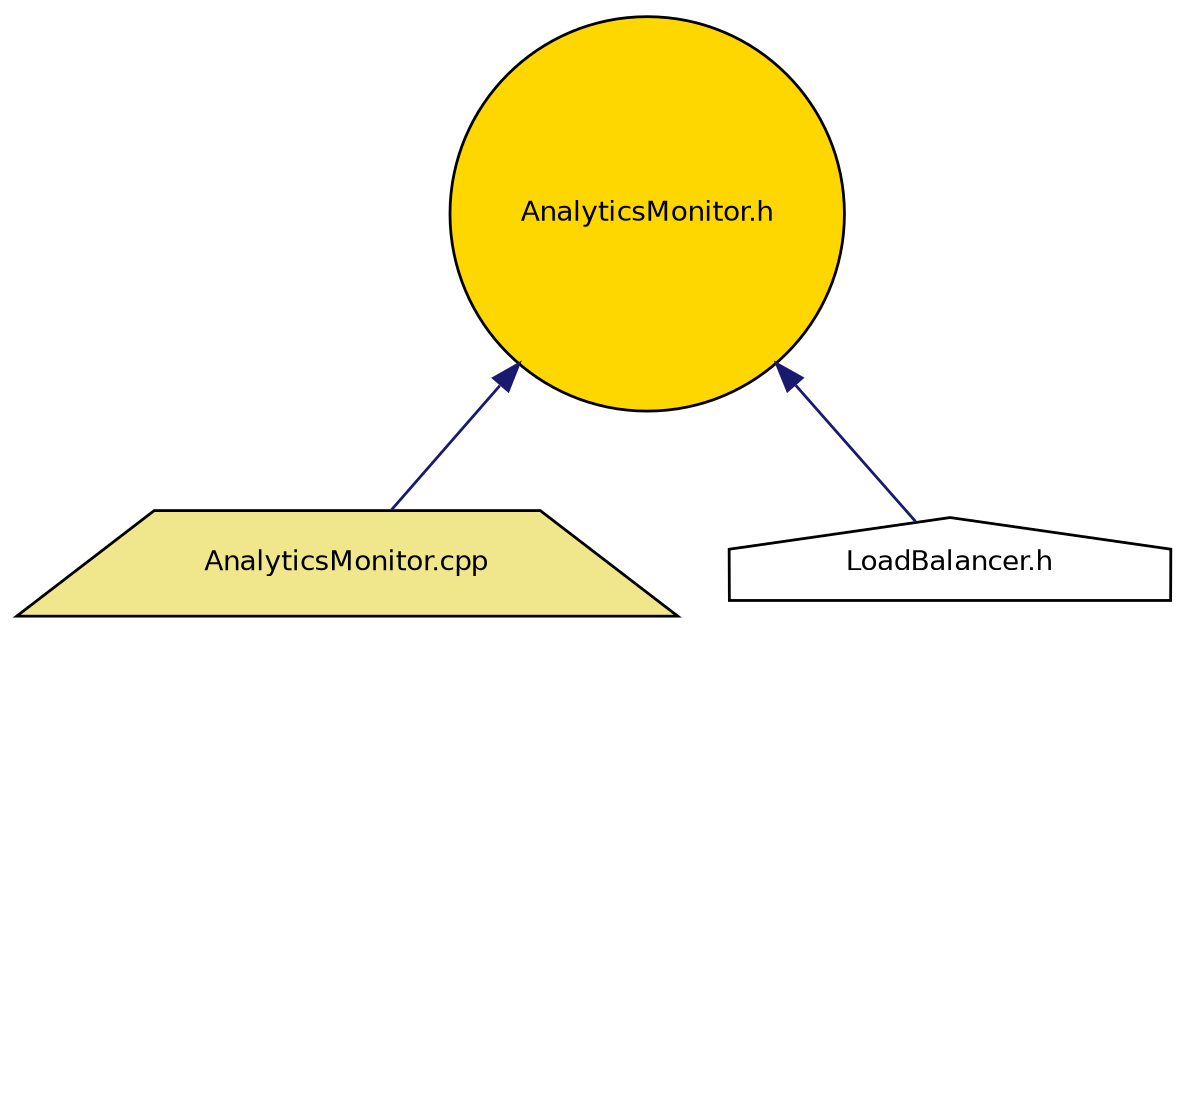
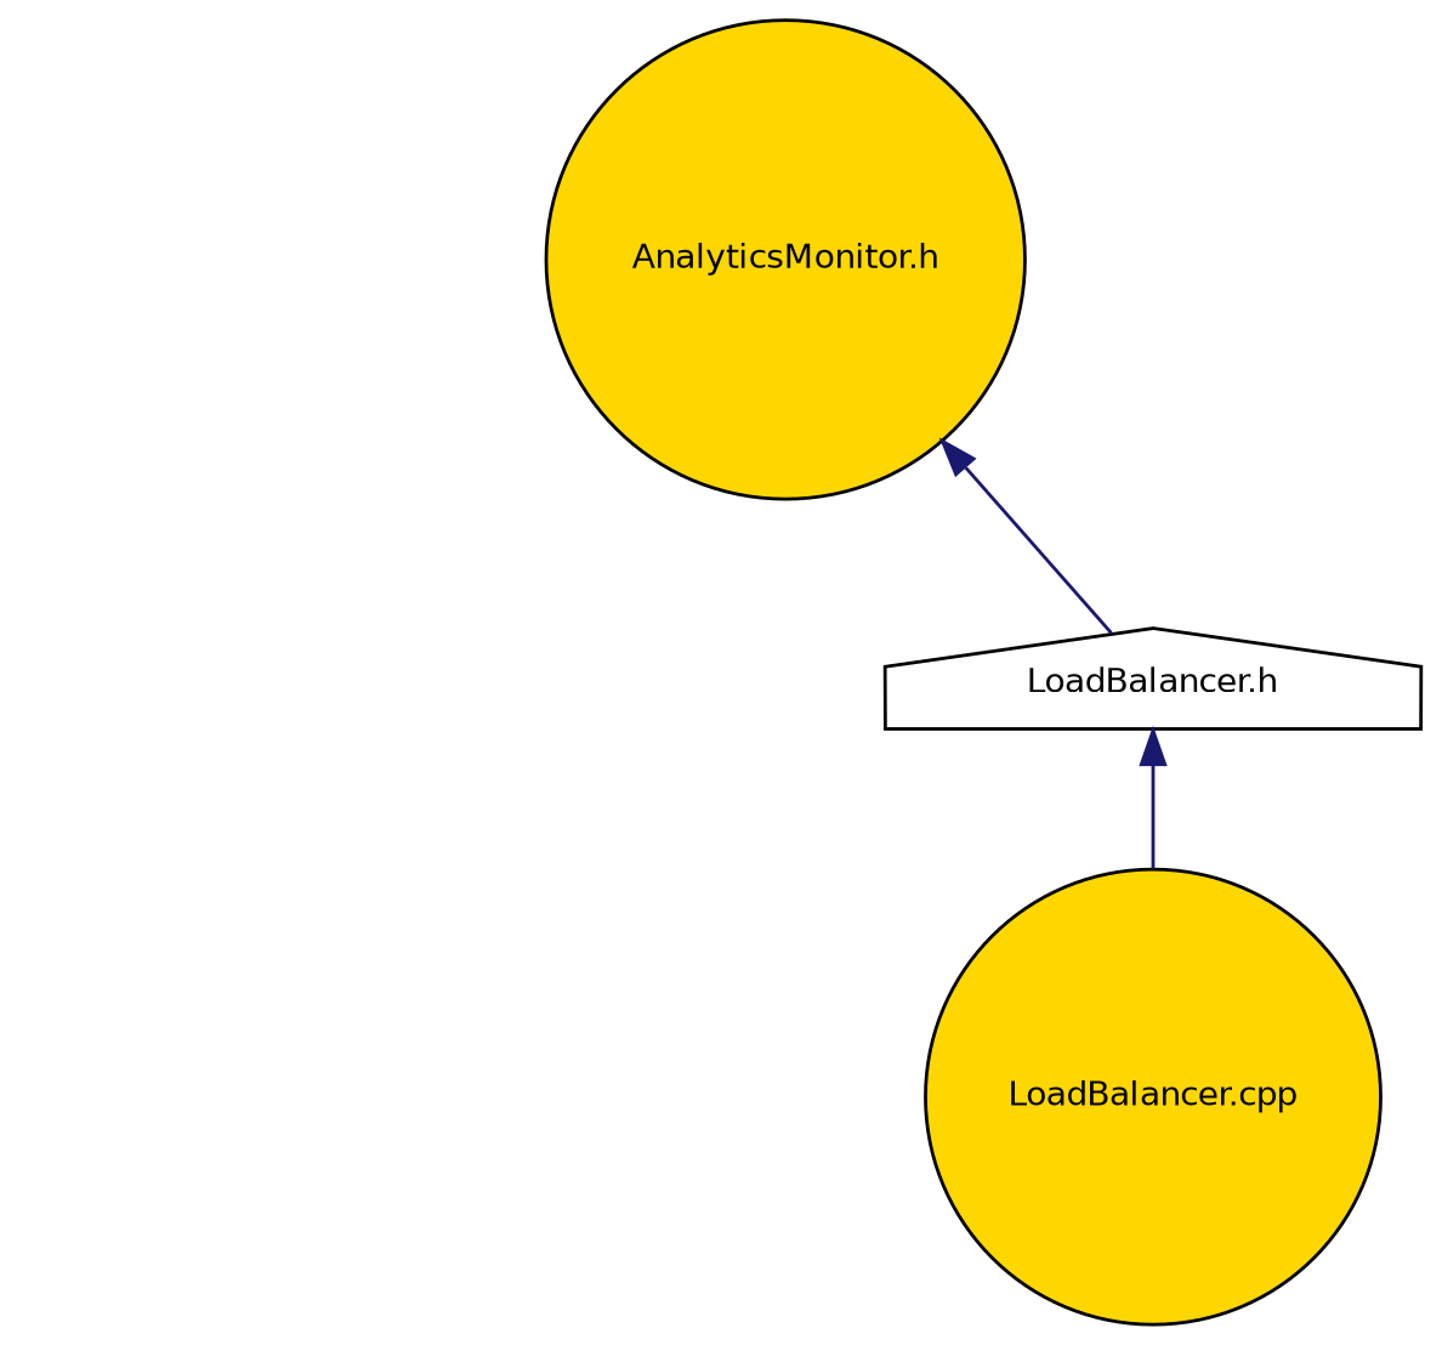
  digraph {
    node [color=black fillcolor=gold fontname=Helvetica fontsize=10 shape=circle style=filled]
    edge [color=midnightblue dir=back fontname=Helvetica fontsize=10 labelfontname=Helvetica labelfontsize=10 style=solid]
    n1 [fontcolor=black height=0.2 label="AnalyticsMonitor.h" width=0.4]
-   n2 [fillcolor=khaki height=0.2 label="AnalyticsMonitor.cpp" shape=trapezium width=0.4]
    n3 [fillcolor=white height=0.2 label="LoadBalancer.h" shape=house width=0.4]
-   n1 -> n2
+   n4 [height=0.2 label="LoadBalancer.cpp" width=0.4]
    n1 -> n3
+   n3 -> n4
  }
